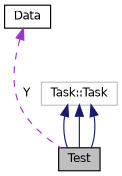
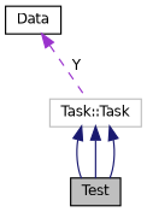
  digraph {
    node [color=black fillcolor=white fontname=Helvetica fontsize=10 shape=record style=filled]
    edge [color=midnightblue dir=back fontname=Helvetica fontsize=10 labelfontname=Helvetica labelfontsize=10 style=solid]
    n1 [fillcolor=grey75 fontcolor=black height=0.2 label=Test width=0.4]
    n2 [color=grey75 height=0.2 label="Task::Task" width=0.4]
    n3 [height=0.2 label=Data width=0.4]
    n2 -> n1
    n2 -> n1
    n2 -> n1
-   n3 -> n1 [color=darkorchid3 label=" Y" style=dashed]
+   n3 -> n2 [color=darkorchid3 label=" Y" style=dashed]
  }
